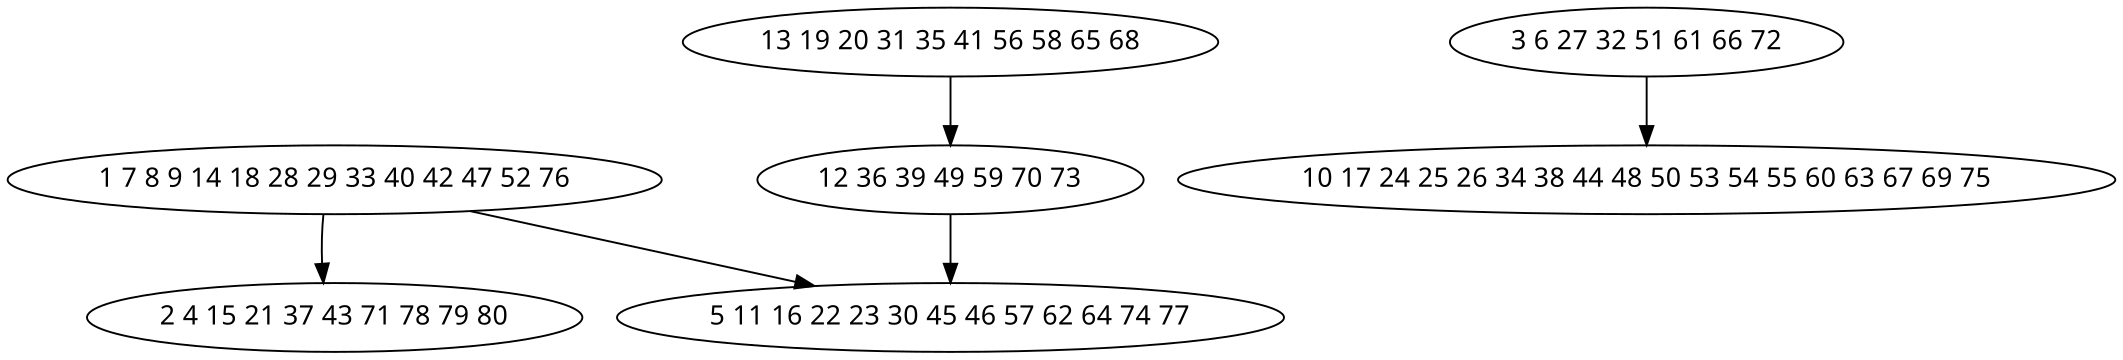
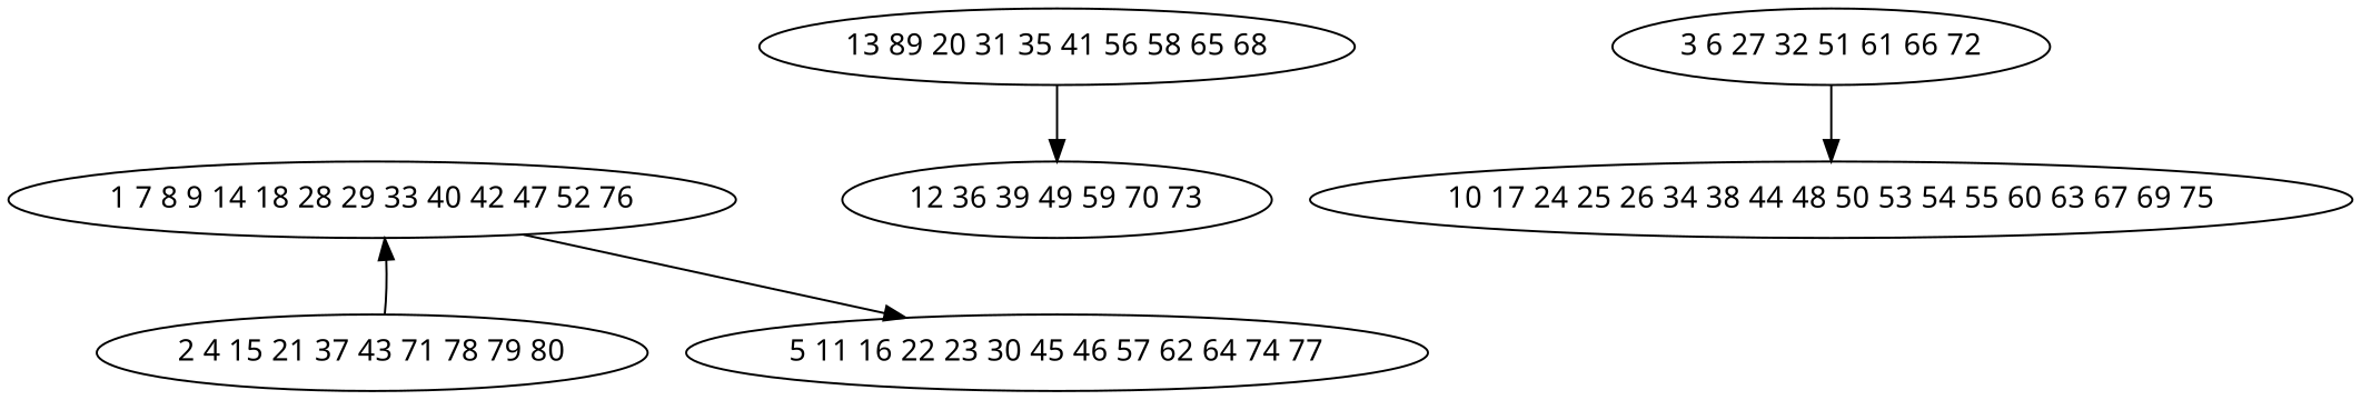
  digraph {
    fontname="Noto Sans"
    node [fontname="Noto Sans"]
    edge [fontname="Noto Sans"]
    n1 [label="1 7 8 9 14 18 28 29 33 40 42 47 52 76"]
    n2 [label="2 4 15 21 37 43 71 78 79 80"]
    n3 [label="5 11 16 22 23 30 45 46 57 62 64 74 77"]
-   n4 [label="13 19 20 31 35 41 56 58 65 68"]
+   n4 [label="13 89 20 31 35 41 56 58 65 68"]
    n5 [label="12 36 39 49 59 70 73"]
    n6 [label="3 6 27 32 51 61 66 72"]
    n7 [label="10 17 24 25 26 34 38 44 48 50 53 54 55 60 63 67 69 75"]
-   n1 -> n2
+   n2 -> n1
    n1 -> n3
    n4 -> n5
-   n5 -> n3
    n6 -> n7
  }
